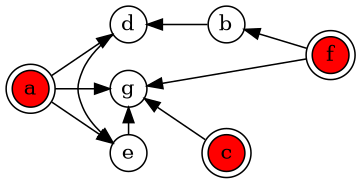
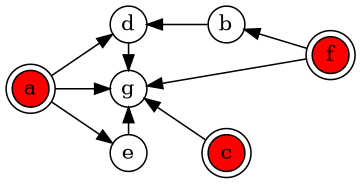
  digraph {
    rankdir=LR
    node [fixedsize=true]
    edge [dir=back]
    d [height=0.33 width=0.33]
    g [height=0.33 width=0.33]
    e [height=0.33 width=0.33]
    b [height=0.33 width=0.33]
    f [fillcolor=red height=0.33 peripheries=2 style=filled width=0.33]
    c [fillcolor=red height=0.33 peripheries=2 style=filled width=0.33]
    a [fillcolor=red height=0.33 peripheries=2 style=filled width=0.33]
    subgraph sub_1 {
      rank=same
      d
      g
      e
    }
-   d -> e [dir=""]
+   d -> g [dir=""]
    d -> b
    g -> e
    g -> f
    g -> c
    b -> f
    a -> d [dir=""]
    a -> g [dir=""]
    a -> e [dir=""]
  }
